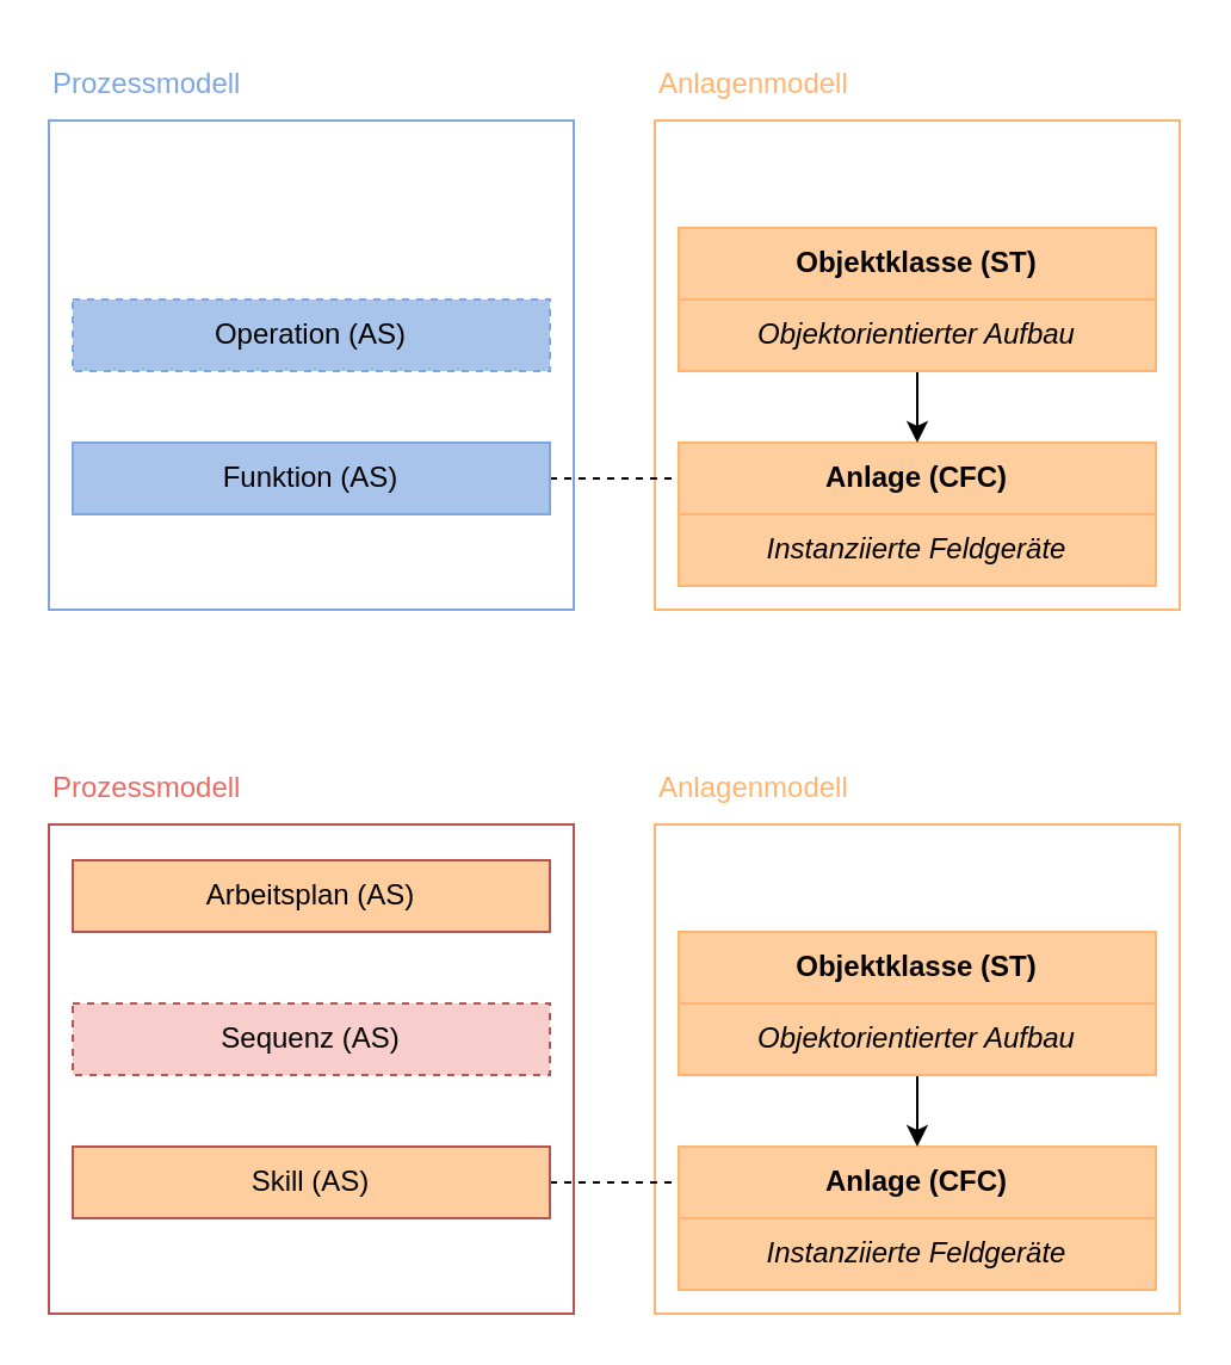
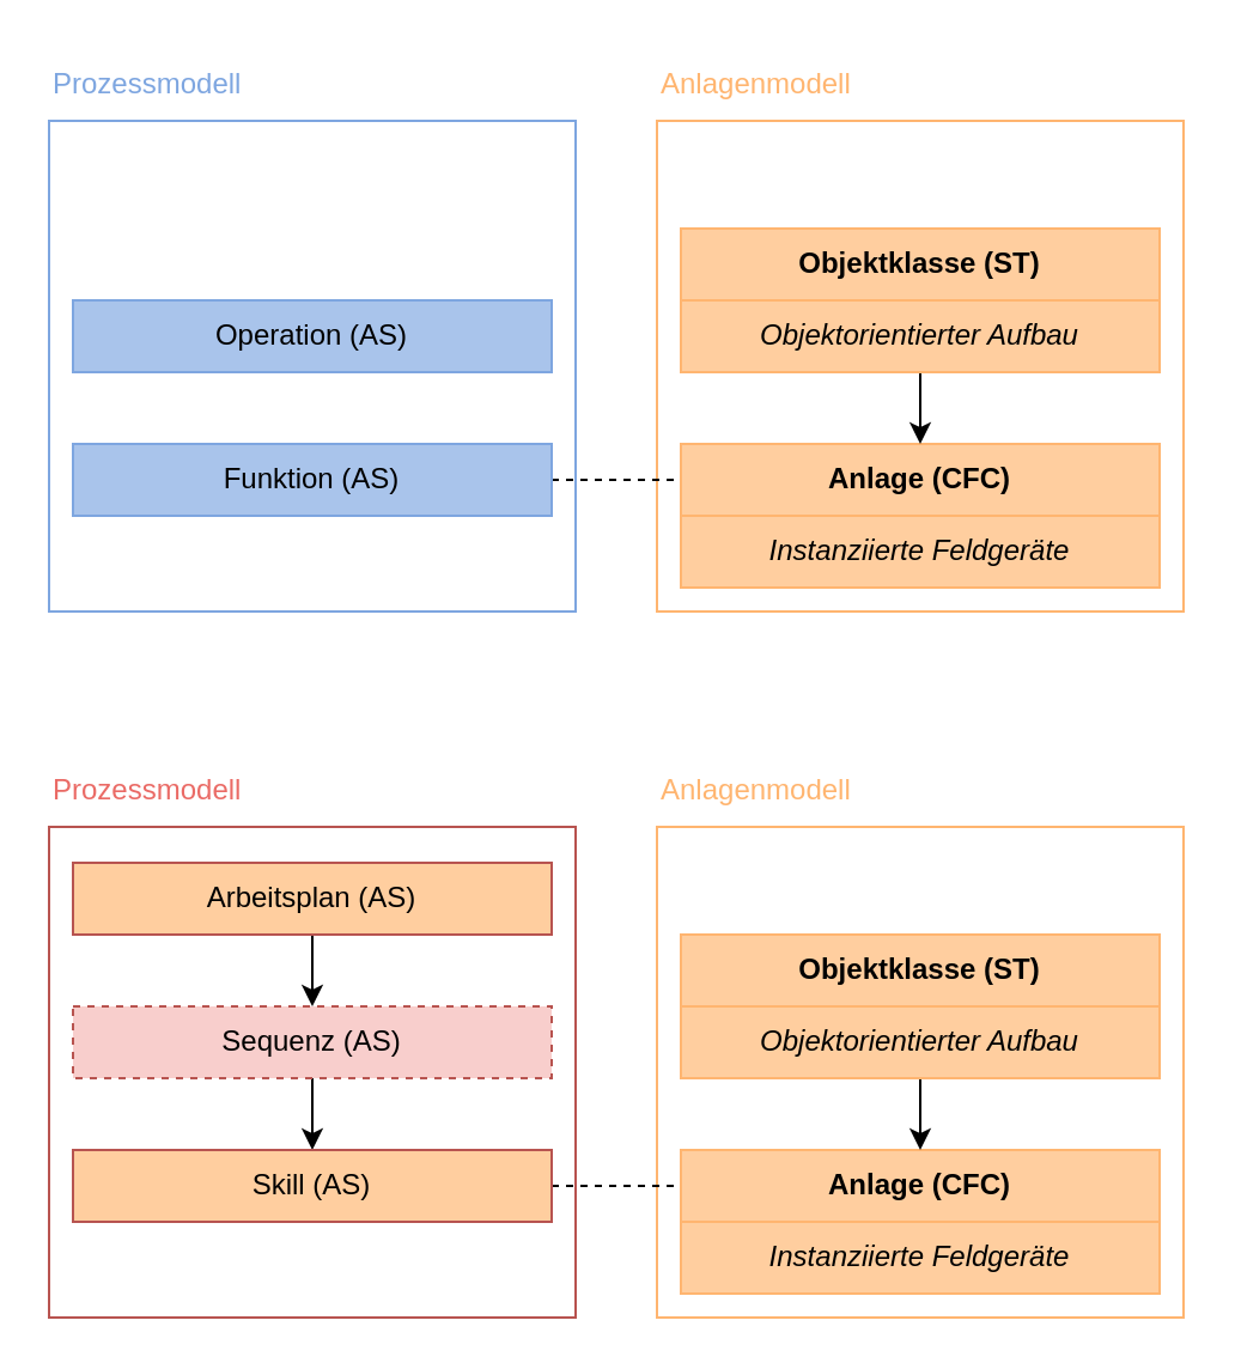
  <mxCell id="0" />
  <mxCell id="1" parent="0" />
  <mxCell id="2" value="" style="rounded=0;whiteSpace=wrap;html=1;fillColor=none;strokeColor=#FFB570;" parent="1" vertex="1"><mxGeometry x="274" y="50" width="220" height="205" as="geometry" /></mxCell>
  <mxCell id="3" value="" style="rounded=0;whiteSpace=wrap;html=1;fillColor=none;strokeColor=#7EA6E0;" parent="1" vertex="1"><mxGeometry x="20" y="50" width="220" height="205" as="geometry" /></mxCell>
- <mxCell id="4" value="Operation (AS)" style="rounded=0;whiteSpace=wrap;html=1;strokeColor=#7EA6E0;fillColor=#A9C4EB;dashed=1;" parent="1" vertex="1"><mxGeometry x="30" y="125" width="200" height="30" as="geometry" /></mxCell>
+ <mxCell id="4" value="Operation (AS)" style="rounded=0;whiteSpace=wrap;html=1;strokeColor=#7EA6E0;fillColor=#A9C4EB;" parent="1" vertex="1"><mxGeometry x="30" y="125" width="200" height="30" as="geometry" /></mxCell>
  <mxCell id="5" style="edgeStyle=orthogonalEdgeStyle;rounded=0;orthogonalLoop=1;jettySize=auto;html=1;endArrow=none;endFill=0;startArrow=none;startFill=0;dashed=1;" parent="1" source="6" target="7" edge="1"><mxGeometry relative="1" as="geometry" /></mxCell>
  <mxCell id="6" value="Funktion (AS)" style="rounded=0;whiteSpace=wrap;html=1;strokeColor=#7EA6E0;fillColor=#A9C4EB;" parent="1" vertex="1"><mxGeometry x="30" y="185" width="200" height="30" as="geometry" /></mxCell>
  <mxCell id="7" value="&lt;b&gt;Anlage (CFC)&lt;/b&gt;" style="rounded=0;whiteSpace=wrap;html=1;fillColor=#FFCE9F;strokeColor=#FFB570;" parent="1" vertex="1"><mxGeometry x="284" y="185" width="200" height="30" as="geometry" /></mxCell>
  <mxCell id="8" value="&lt;i&gt;Instanziierte Feldgeräte&lt;/i&gt;" style="rounded=0;whiteSpace=wrap;html=1;fillColor=#FFCE9F;strokeColor=#FFB570;" parent="1" vertex="1"><mxGeometry x="284" y="215" width="200" height="30" as="geometry" /></mxCell>
  <mxCell id="9" value="&lt;b&gt;Objektklasse (ST)&lt;/b&gt;" style="rounded=0;whiteSpace=wrap;html=1;fillColor=#FFCE9F;strokeColor=#FFB570;" parent="1" vertex="1"><mxGeometry x="284" y="95" width="200" height="30" as="geometry" /></mxCell>
  <mxCell id="10" style="edgeStyle=orthogonalEdgeStyle;rounded=0;orthogonalLoop=1;jettySize=auto;html=1;" parent="1" source="11" target="7" edge="1"><mxGeometry relative="1" as="geometry" /></mxCell>
  <mxCell id="11" value="&lt;i&gt;Objektorientierter Aufbau&lt;/i&gt;" style="rounded=0;whiteSpace=wrap;html=1;fillColor=#FFCE9F;strokeColor=#FFB570;" parent="1" vertex="1"><mxGeometry x="284" y="125" width="200" height="30" as="geometry" /></mxCell>
  <mxCell id="12" value="Prozessmodell" style="rounded=0;whiteSpace=wrap;html=1;strokeColor=none;fillColor=none;align=left;fontColor=#7EA6E0;" parent="1" vertex="1"><mxGeometry x="20" y="20" width="220" height="30" as="geometry" /></mxCell>
  <mxCell id="13" value="Anlagenmodell" style="rounded=0;whiteSpace=wrap;html=1;strokeColor=none;fillColor=none;align=left;fontColor=#FFB570;" parent="1" vertex="1"><mxGeometry x="274" y="20" width="220" height="30" as="geometry" /></mxCell>
  <mxCell id="14" value="" style="rounded=0;whiteSpace=wrap;html=1;fillColor=none;strokeColor=#FFB570;" vertex="1" parent="1"><mxGeometry x="274" y="345" width="220" height="205" as="geometry" /></mxCell>
  <mxCell id="15" value="" style="rounded=0;whiteSpace=wrap;html=1;fillColor=none;strokeColor=#b85450;" vertex="1" parent="1"><mxGeometry x="20" y="345" width="220" height="205" as="geometry" /></mxCell>
+ <mxCell id="16" style="edgeStyle=orthogonalEdgeStyle;rounded=0;orthogonalLoop=1;jettySize=auto;html=1;" edge="1" parent="1" source="17" target="19"><mxGeometry relative="1" as="geometry" /></mxCell>
  <mxCell id="17" value="Arbeitsplan (AS)" style="rounded=0;whiteSpace=wrap;html=1;strokeColor=#b85450;fillColor=#ffce9f;" vertex="1" parent="1"><mxGeometry x="30" y="360" width="200" height="30" as="geometry" /></mxCell>
+ <mxCell id="18" style="edgeStyle=orthogonalEdgeStyle;rounded=0;orthogonalLoop=1;jettySize=auto;html=1;" edge="1" parent="1" source="19" target="21"><mxGeometry relative="1" as="geometry" /></mxCell>
  <mxCell id="19" value="Sequenz (AS)" style="rounded=0;whiteSpace=wrap;html=1;strokeColor=#b85450;fillColor=#f8cecc;dashed=1;" vertex="1" parent="1"><mxGeometry x="30" y="420" width="200" height="30" as="geometry" /></mxCell>
  <mxCell id="20" style="edgeStyle=orthogonalEdgeStyle;rounded=0;orthogonalLoop=1;jettySize=auto;html=1;endArrow=none;endFill=0;startArrow=none;startFill=0;dashed=1;" edge="1" parent="1" source="21" target="22"><mxGeometry relative="1" as="geometry" /></mxCell>
  <mxCell id="21" value="Skill (AS)" style="rounded=0;whiteSpace=wrap;html=1;strokeColor=#b85450;fillColor=#ffce9f;" vertex="1" parent="1"><mxGeometry x="30" y="480" width="200" height="30" as="geometry" /></mxCell>
  <mxCell id="22" value="&lt;b&gt;Anlage (CFC)&lt;/b&gt;" style="rounded=0;whiteSpace=wrap;html=1;fillColor=#FFCE9F;strokeColor=#FFB570;" vertex="1" parent="1"><mxGeometry x="284" y="480" width="200" height="30" as="geometry" /></mxCell>
  <mxCell id="23" value="&lt;i&gt;Instanziierte Feldgeräte&lt;/i&gt;" style="rounded=0;whiteSpace=wrap;html=1;fillColor=#FFCE9F;strokeColor=#FFB570;" vertex="1" parent="1"><mxGeometry x="284" y="510" width="200" height="30" as="geometry" /></mxCell>
  <mxCell id="24" value="&lt;b&gt;Objektklasse (ST)&lt;/b&gt;" style="rounded=0;whiteSpace=wrap;html=1;fillColor=#FFCE9F;strokeColor=#FFB570;" vertex="1" parent="1"><mxGeometry x="284" y="390" width="200" height="30" as="geometry" /></mxCell>
  <mxCell id="25" style="edgeStyle=orthogonalEdgeStyle;rounded=0;orthogonalLoop=1;jettySize=auto;html=1;" edge="1" parent="1" source="26" target="22"><mxGeometry relative="1" as="geometry" /></mxCell>
  <mxCell id="26" value="&lt;i&gt;Objektorientierter Aufbau&lt;/i&gt;" style="rounded=0;whiteSpace=wrap;html=1;fillColor=#FFCE9F;strokeColor=#FFB570;" vertex="1" parent="1"><mxGeometry x="284" y="420" width="200" height="30" as="geometry" /></mxCell>
  <mxCell id="27" value="Prozessmodell" style="rounded=0;whiteSpace=wrap;html=1;strokeColor=none;fillColor=none;align=left;fontColor=#EA6B66;" vertex="1" parent="1"><mxGeometry x="20" y="315" width="220" height="30" as="geometry" /></mxCell>
  <mxCell id="28" value="Anlagenmodell" style="rounded=0;whiteSpace=wrap;html=1;strokeColor=none;fillColor=none;align=left;fontColor=#FFB570;" vertex="1" parent="1"><mxGeometry x="274" y="315" width="220" height="30" as="geometry" /></mxCell>
